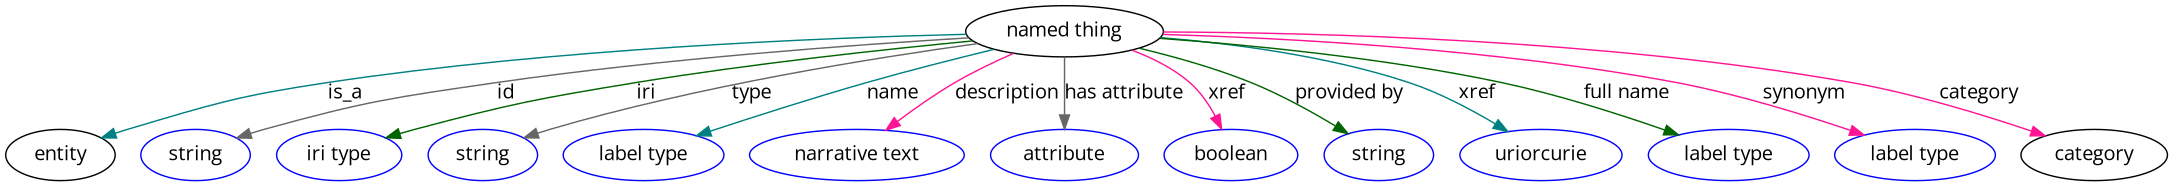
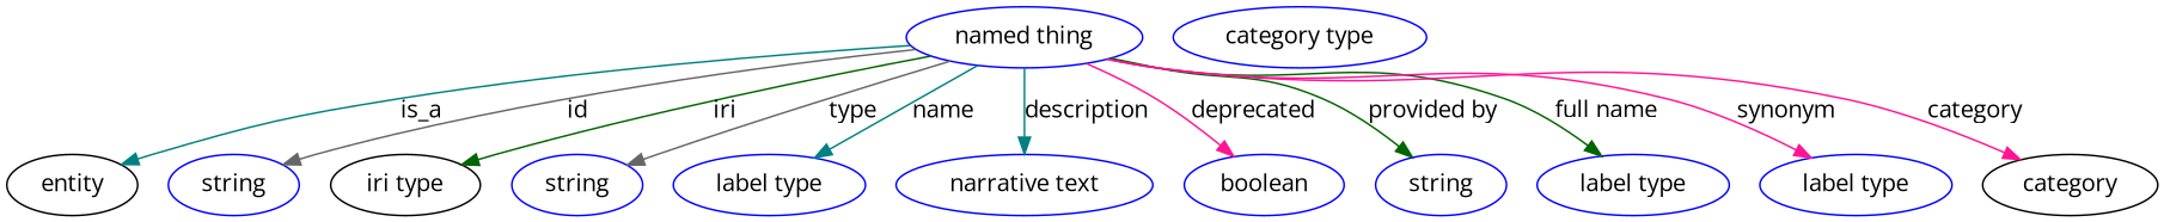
  digraph {
    fontname="Open Sans"
    node [fontname="Open Sans" color=blue]
    edge [color=deeppink fontname="Open Sans" style=solid]
-   n1 [height=0.5 label="named thing" width=1.9318 color=""]
+   n1 [height=0.5 label="named thing" width=1.9318]
    entity [height=0.5 width=1.0652 color=""]
    n3 [height=0.5 label=string width=1.0652]
-   n4 [height=0.5 label="iri type" width=1.2277]
+   n4 [color=black height=0.5 label="iri type" width=1.2277]
    n5 [height=0.5 label=string width=1.0652]
    n6 [height=0.5 label="label type" width=1.5707]
    n7 [height=0.5 label="narrative text" width=2.0943]
-   n8 [height=0.5 label=attribute width=1.4443]
    n9 [height=0.5 label=boolean width=1.2999]
    n10 [height=0.5 label=string width=1.0652]
-   n11 [height=0.5 label=uriorcurie width=1.5887]
    n12 [height=0.5 label="label type" width=1.5707]
    n13 [height=0.5 label="label type" width=1.5707]
    category [height=0.5 width=1.4263 color=""]
+   n15 [height=0.5 label="category type" width=2.0762]
    n1 -> entity [color=teal label=is_a style=""]
    n1 -> n3 [color=gray40 label=id]
    n1 -> n4 [color=darkgreen label=iri]
    n1 -> n5 [color=gray40 label=type]
    n1 -> n6 [color=teal label=name]
-   n1 -> n7 [label=description]
-   n1 -> n8 [color=gray40 label="has attribute"]
-   n1 -> n9 [label=xref]
+   n1 -> n7 [color=teal label=description]
+   n1 -> n9 [label=deprecated]
    n1 -> n10 [color=darkgreen label="provided by"]
-   n1 -> n11 [color=teal label=xref]
    n1 -> n12 [color=darkgreen label="full name"]
    n1 -> n13 [label=synonym]
    n1 -> category [label=category]
  }
